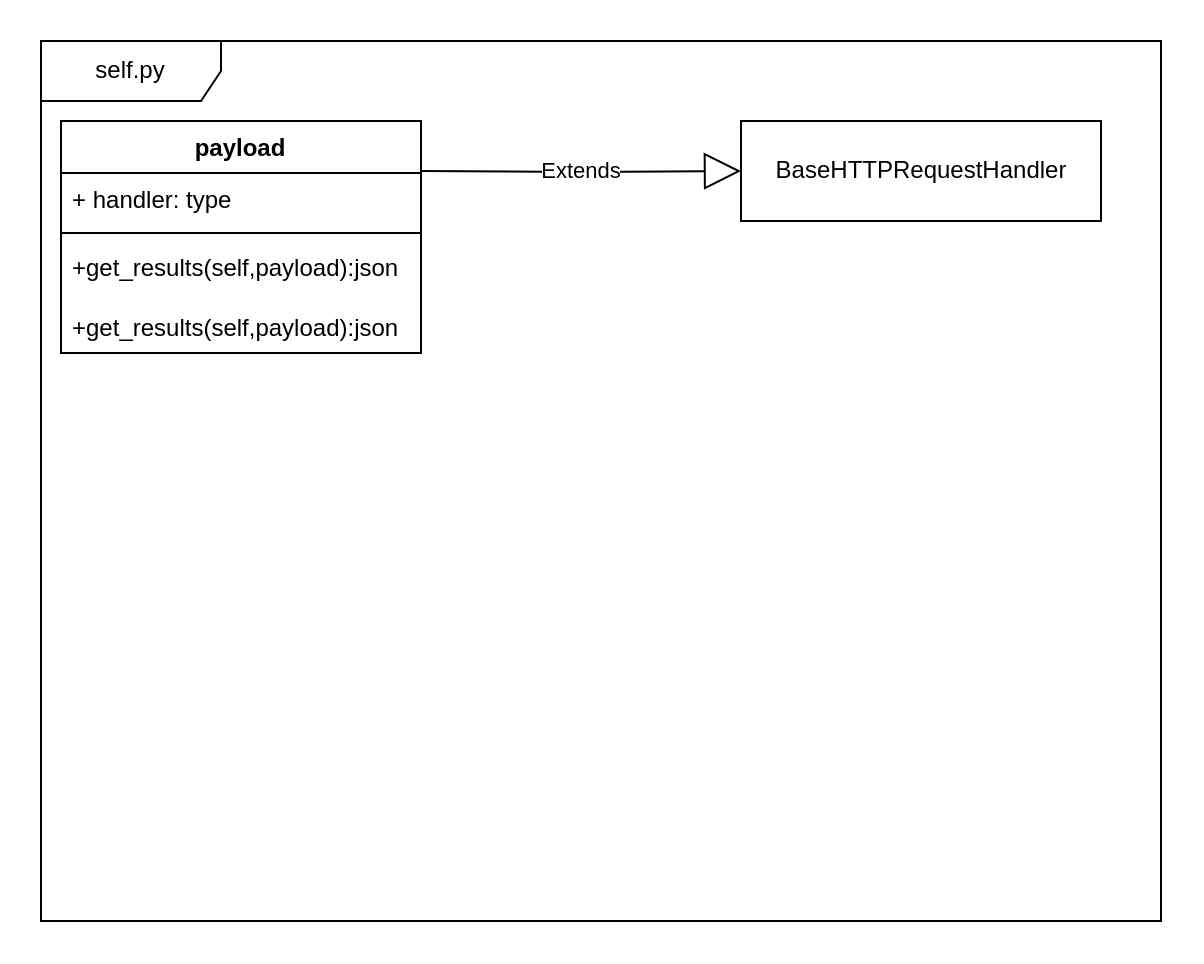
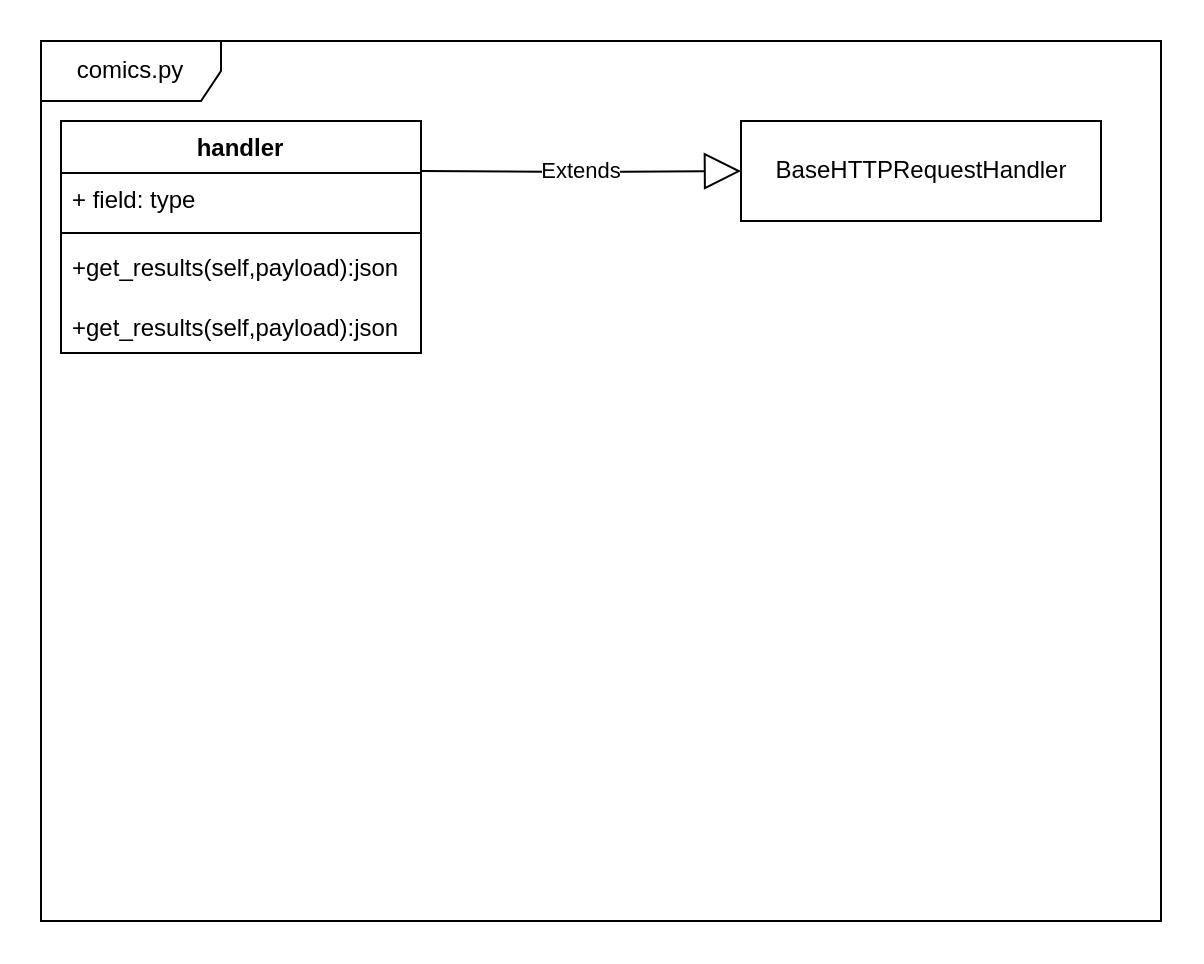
  <mxCell id="0" />
  <mxCell id="1" parent="0" />
- <mxCell id="2" value="self.py" style="shape=umlFrame;whiteSpace=wrap;html=1;width=90;height=30;" vertex="1" parent="1"><mxGeometry x="20" y="20" width="560" height="440" as="geometry" /></mxCell>
- <mxCell id="3" value="payload" style="swimlane;fontStyle=1;align=center;verticalAlign=top;childLayout=stackLayout;horizontal=1;startSize=26;horizontalStack=0;resizeParent=1;resizeParentMax=0;resizeLast=0;collapsible=1;marginBottom=0;" vertex="1" parent="1"><mxGeometry x="30" y="60" width="180" height="116" as="geometry" /></mxCell>
- <mxCell id="4" value="+ handler: type" style="text;strokeColor=none;fillColor=none;align=left;verticalAlign=top;spacingLeft=4;spacingRight=4;overflow=hidden;rotatable=0;points=[[0,0.5],[1,0.5]];portConstraint=eastwest;" vertex="1" parent="3"><mxGeometry y="26" width="180" height="26" as="geometry" /></mxCell>
+ <mxCell id="2" value="comics.py" style="shape=umlFrame;whiteSpace=wrap;html=1;width=90;height=30;" vertex="1" parent="1"><mxGeometry x="20" y="20" width="560" height="440" as="geometry" /></mxCell>
+ <mxCell id="3" value="handler" style="swimlane;fontStyle=1;align=center;verticalAlign=top;childLayout=stackLayout;horizontal=1;startSize=26;horizontalStack=0;resizeParent=1;resizeParentMax=0;resizeLast=0;collapsible=1;marginBottom=0;" vertex="1" parent="1"><mxGeometry x="30" y="60" width="180" height="116" as="geometry" /></mxCell>
+ <mxCell id="4" value="+ field: type" style="text;strokeColor=none;fillColor=none;align=left;verticalAlign=top;spacingLeft=4;spacingRight=4;overflow=hidden;rotatable=0;points=[[0,0.5],[1,0.5]];portConstraint=eastwest;" vertex="1" parent="3"><mxGeometry y="26" width="180" height="26" as="geometry" /></mxCell>
  <mxCell id="5" value="" style="line;strokeWidth=1;fillColor=none;align=left;verticalAlign=middle;spacingTop=-1;spacingLeft=3;spacingRight=3;rotatable=0;labelPosition=right;points=[];portConstraint=eastwest;" vertex="1" parent="3"><mxGeometry y="52" width="180" height="8" as="geometry" /></mxCell>
  <mxCell id="6" value="+get_results(self,payload):json" style="text;strokeColor=none;fillColor=none;align=left;verticalAlign=top;spacingLeft=4;spacingRight=4;overflow=hidden;rotatable=0;points=[[0,0.5],[1,0.5]];portConstraint=eastwest;" vertex="1" parent="3"><mxGeometry y="60" width="180" height="30" as="geometry" /></mxCell>
  <mxCell id="7" value="+get_results(self,payload):json" style="text;strokeColor=none;fillColor=none;align=left;verticalAlign=top;spacingLeft=4;spacingRight=4;overflow=hidden;rotatable=0;points=[[0,0.5],[1,0.5]];portConstraint=eastwest;" vertex="1" parent="3"><mxGeometry y="90" width="180" height="26" as="geometry" /></mxCell>
  <mxCell id="8" value="BaseHTTPRequestHandler" style="html=1;fontFamily=Helvetica;" vertex="1" parent="1"><mxGeometry x="370" y="60" width="180" height="50" as="geometry" /></mxCell>
  <mxCell id="9" value="Extends" style="endArrow=block;endSize=16;endFill=0;html=1;rounded=0;fontFamily=Helvetica;edgeStyle=orthogonalEdgeStyle;entryX=0;entryY=0.5;entryDx=0;entryDy=0;" edge="1" parent="1" target="8"><mxGeometry width="160" relative="1" as="geometry"><mxPoint x="210" y="85" as="sourcePoint" /><mxPoint x="500" y="320" as="targetPoint" /></mxGeometry></mxCell>
